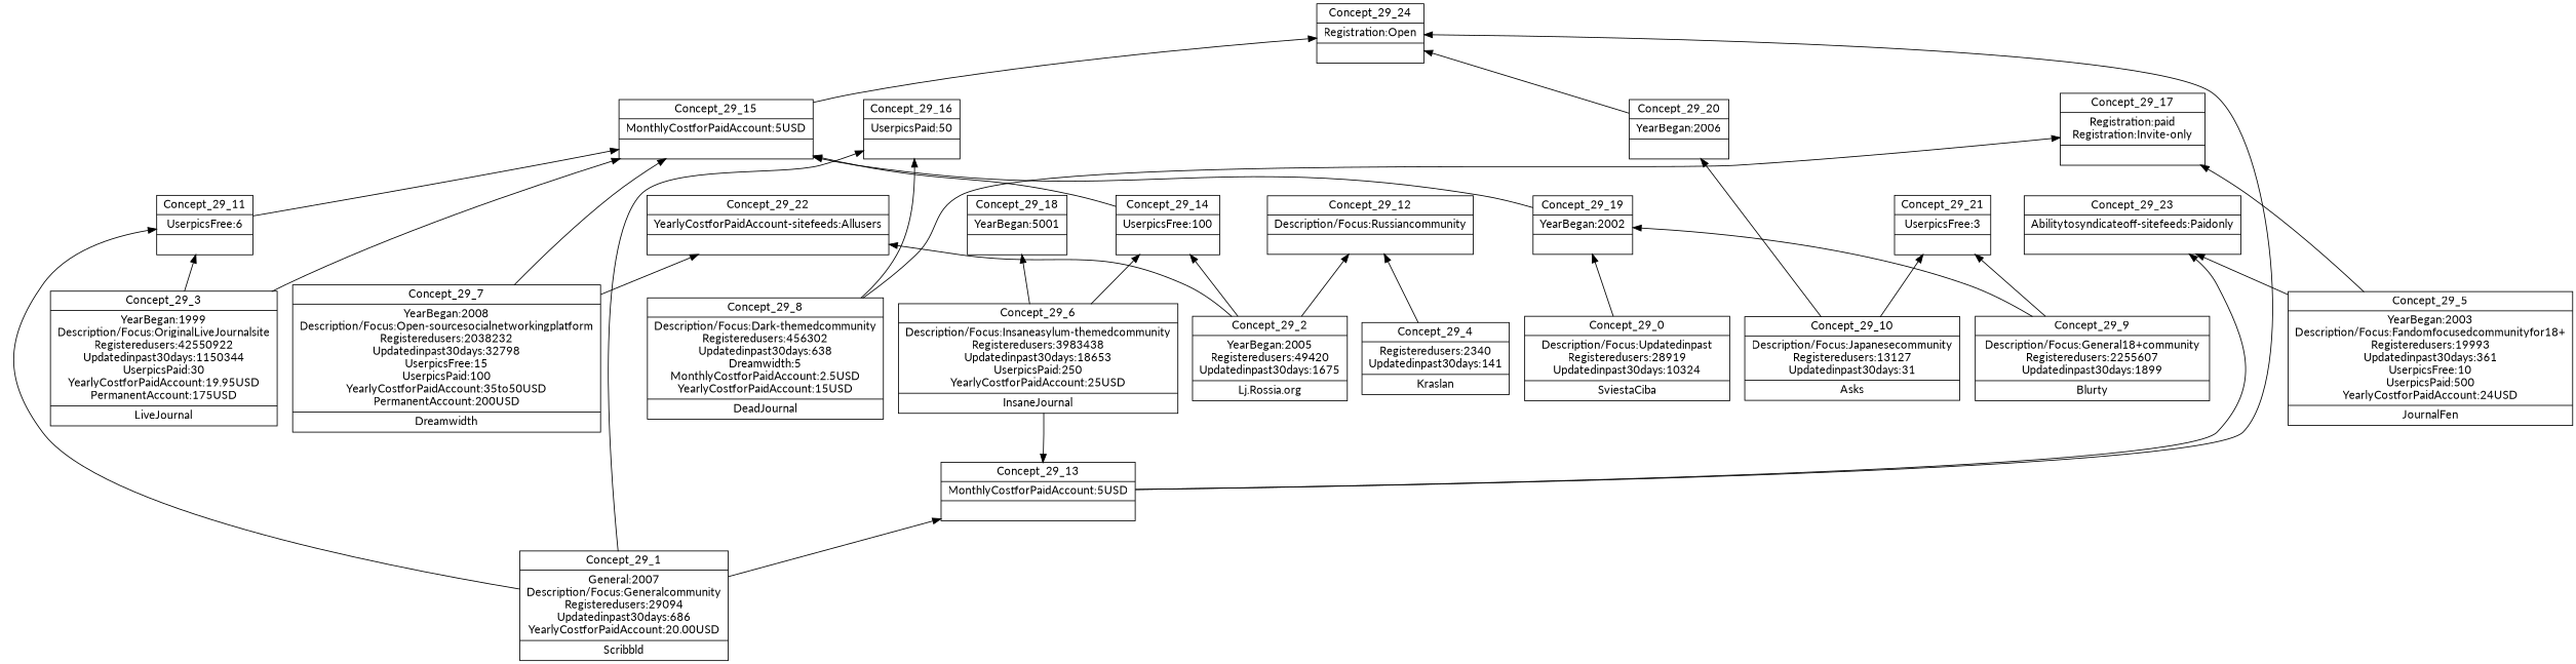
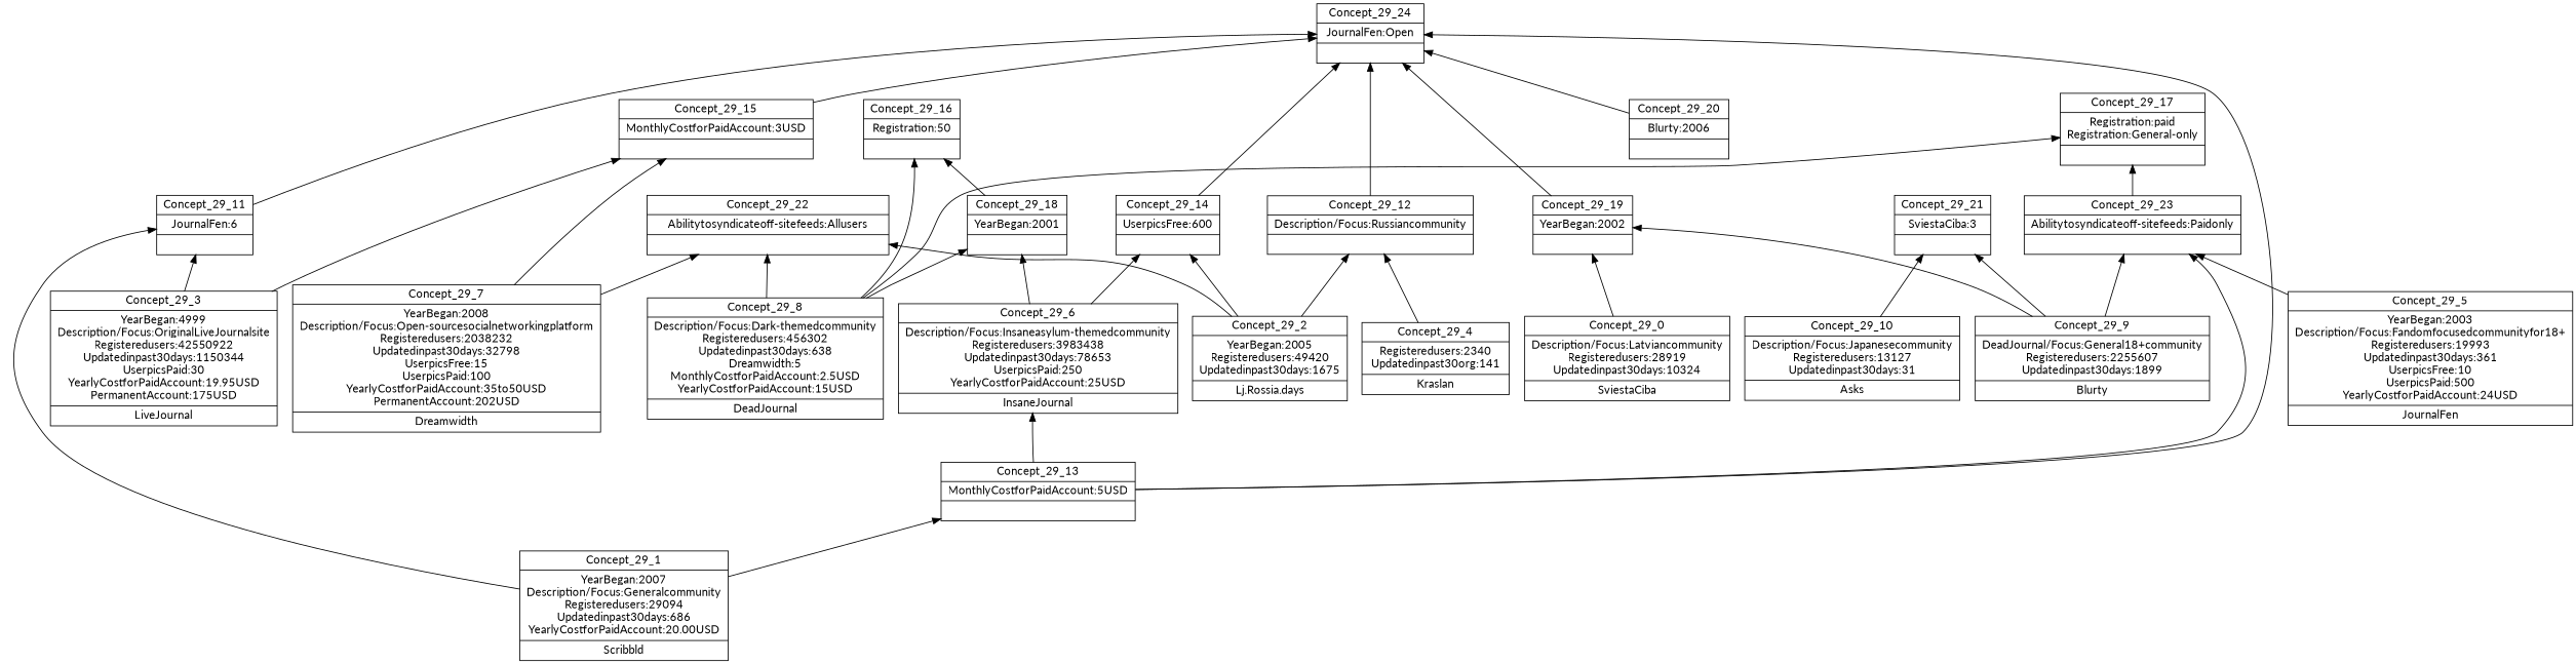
  digraph {
    fontname=Lato
    rankdir=BT
    node [fontname=Lato shape=record]
    edge [fontname=Lato]
-   n1 [label="{Concept_29_7|YearBegan:2008\nDescription/Focus:Open-sourcesocialnetworkingplatform\nRegisteredusers:2038232\nUpdatedinpast30days:32798\nUserpicsFree:15\nUserpicsPaid:100\nYearlyCostforPaidAccount:35to50USD\nPermanentAccount:200USD\n|Dreamwidth\n}"]
-   n2 [label="{Concept_29_15|MonthlyCostforPaidAccount:5USD\n|}"]
-   n3 [label="{Concept_29_22|YearlyCostforPaidAccount-sitefeeds:Allusers\n|}"]
-   n4 [label="{Concept_29_1|General:2007\nDescription/Focus:Generalcommunity\nRegisteredusers:29094\nUpdatedinpast30days:686\nYearlyCostforPaidAccount:20.00USD\n|Scribbld\n}"]
-   n5 [label="{Concept_29_11|UserpicsFree:6\n|}"]
-   n6 [label="{Concept_29_16|UserpicsPaid:50\n|}"]
+   n1 [label="{Concept_29_7|YearBegan:2008\nDescription/Focus:Open-sourcesocialnetworkingplatform\nRegisteredusers:2038232\nUpdatedinpast30days:32798\nUserpicsFree:15\nUserpicsPaid:100\nYearlyCostforPaidAccount:35to50USD\nPermanentAccount:202USD\n|Dreamwidth\n}"]
+   n2 [label="{Concept_29_15|MonthlyCostforPaidAccount:3USD\n|}"]
+   n3 [label="{Concept_29_22|Abilitytosyndicateoff-sitefeeds:Allusers\n|}"]
+   n4 [label="{Concept_29_1|YearBegan:2007\nDescription/Focus:Generalcommunity\nRegisteredusers:29094\nUpdatedinpast30days:686\nYearlyCostforPaidAccount:20.00USD\n|Scribbld\n}"]
+   n5 [label="{Concept_29_11|JournalFen:6\n|}"]
+   n6 [label="{Concept_29_16|Registration:50\n|}"]
    n7 [label="{Concept_29_13|MonthlyCostforPaidAccount:5USD\n|}"]
-   n8 [label="{Concept_29_2|YearBegan:2005\nRegisteredusers:49420\nUpdatedinpast30days:1675\n|Lj.Rossia.org\n}"]
+   n8 [label="{Concept_29_2|YearBegan:2005\nRegisteredusers:49420\nUpdatedinpast30days:1675\n|Lj.Rossia.days\n}"]
    n9 [label="{Concept_29_12|Description/Focus:Russiancommunity\n|}"]
-   n10 [label="{Concept_29_14|UserpicsFree:100\n|}"]
+   n10 [label="{Concept_29_14|UserpicsFree:600\n|}"]
    n11 [label="{Concept_29_5|YearBegan:2003\nDescription/Focus:Fandomfocusedcommunityfor18+\nRegisteredusers:19993\nUpdatedinpast30days:361\nUserpicsFree:10\nUserpicsPaid:500\nYearlyCostforPaidAccount:24USD\n|JournalFen\n}"]
-   n12 [label="{Concept_29_17|Registration:paid\nRegistration:Invite-only\n|}"]
+   n12 [label="{Concept_29_17|Registration:paid\nRegistration:General-only\n|}"]
    n13 [label="{Concept_29_23|Abilitytosyndicateoff-sitefeeds:Paidonly\n|}"]
-   n14 [label="{Concept_29_3|YearBegan:1999\nDescription/Focus:OriginalLiveJournalsite\nRegisteredusers:42550922\nUpdatedinpast30days:1150344\nUserpicsPaid:30\nYearlyCostforPaidAccount:19.95USD\nPermanentAccount:175USD\n|LiveJournal\n}"]
+   n14 [label="{Concept_29_3|YearBegan:4999\nDescription/Focus:OriginalLiveJournalsite\nRegisteredusers:42550922\nUpdatedinpast30days:1150344\nUserpicsPaid:30\nYearlyCostforPaidAccount:19.95USD\nPermanentAccount:175USD\n|LiveJournal\n}"]
    n15 [label="{Concept_29_8|Description/Focus:Dark-themedcommunity\nRegisteredusers:456302\nUpdatedinpast30days:638\nDreamwidth:5\nMonthlyCostforPaidAccount:2.5USD\nYearlyCostforPaidAccount:15USD\n|DeadJournal\n}"]
-   n16 [label="{Concept_29_18|YearBegan:5001\n|}"]
+   n16 [label="{Concept_29_18|YearBegan:2001\n|}"]
    n17 [label="{Concept_29_10|Description/Focus:Japanesecommunity\nRegisteredusers:13127\nUpdatedinpast30days:31\n|Asks\n}"]
-   n18 [label="{Concept_29_20|YearBegan:2006\n|}"]
-   n19 [label="{Concept_29_21|UserpicsFree:3\n|}"]
-   n20 [label="{Concept_29_6|Description/Focus:Insaneasylum-themedcommunity\nRegisteredusers:3983438\nUpdatedinpast30days:18653\nUserpicsPaid:250\nYearlyCostforPaidAccount:25USD\n|InsaneJournal\n}"]
-   n21 [label="{Concept_29_9|Description/Focus:General18+community\nRegisteredusers:2255607\nUpdatedinpast30days:1899\n|Blurty\n}"]
+   n18 [label="{Concept_29_20|Blurty:2006\n|}"]
+   n19 [label="{Concept_29_21|SviestaCiba:3\n|}"]
+   n20 [label="{Concept_29_6|Description/Focus:Insaneasylum-themedcommunity\nRegisteredusers:3983438\nUpdatedinpast30days:78653\nUserpicsPaid:250\nYearlyCostforPaidAccount:25USD\n|InsaneJournal\n}"]
+   n21 [label="{Concept_29_9|DeadJournal/Focus:General18+community\nRegisteredusers:2255607\nUpdatedinpast30days:1899\n|Blurty\n}"]
    n22 [label="{Concept_29_19|YearBegan:2002\n|}"]
-   n23 [label="{Concept_29_0|Description/Focus:Updatedinpast\nRegisteredusers:28919\nUpdatedinpast30days:10324\n|SviestaCiba\n}"]
-   n24 [label="{Concept_29_4|Registeredusers:2340\nUpdatedinpast30days:141\n|Kraslan\n}"]
-   n25 [label="{Concept_29_24|Registration:Open\n|}"]
+   n23 [label="{Concept_29_0|Description/Focus:Latviancommunity\nRegisteredusers:28919\nUpdatedinpast30days:10324\n|SviestaCiba\n}"]
+   n24 [label="{Concept_29_4|Registeredusers:2340\nUpdatedinpast30org:141\n|Kraslan\n}"]
+   n25 [label="{Concept_29_24|JournalFen:Open\n|}"]
    subgraph sub_1 {
      label=29
      n1
      n2
      n3
      n4
      n5
      n6
      n7
      n8
      n9
      n10
      n11
      n12
      n13
      n14
      n15
      n16
      n17
      n18
      n19
      n20
      n21
      n22
      n23
      n24
      n25
    }
    n1 -> n2
    n1 -> n3
    n2 -> n25
    n4 -> n5
-   n4 -> n6
+   n16 -> n6
    n4 -> n7
-   n5 -> n2
+   n5 -> n25
    n7 -> n13
    n7 -> n25
    n8 -> n3
    n8 -> n9
    n8 -> n10
-   n10 -> n2
-   n11 -> n12
+   n9 -> n25
+   n10 -> n25
+   n13 -> n12
    n11 -> n13
    n14 -> n2
    n14 -> n5
+   n15 -> n3
    n15 -> n6
    n15 -> n12
-   n17 -> n18
+   n15 -> n16
    n17 -> n19
    n18 -> n25
-   n20 -> n7
+   n7 -> n20
    n20 -> n10
    n20 -> n16
+   n21 -> n13
    n21 -> n19
    n21 -> n22
-   n22 -> n2
+   n22 -> n25
    n23 -> n22
    n24 -> n9
  }
